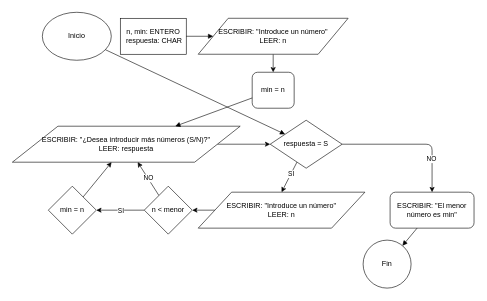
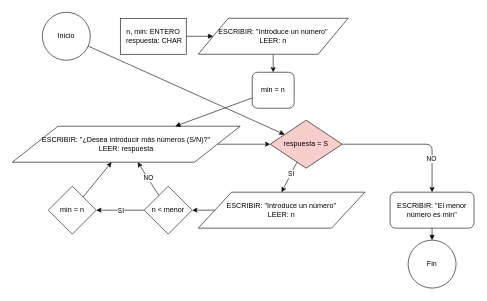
  <mxCell id="0" />
  <mxCell id="1" parent="0" />
- <mxCell id="2" value="Inicio" style="ellipse;whiteSpace=wrap;html=1;aspect=fixed;" parent="1" vertex="1"><mxGeometry x="70" y="20" width="115" height="80" as="geometry" /></mxCell>
+ <mxCell id="2" value="Inicio" style="ellipse;whiteSpace=wrap;html=1;aspect=fixed;" parent="1" vertex="1"><mxGeometry x="70" y="20" width="80" height="80" as="geometry" /></mxCell>
  <mxCell id="3" value="n, min: ENTERO&lt;br&gt;&amp;nbsp;respuesta: CHAR" style="whiteSpace=wrap;html=1;rounded=0;" parent="1" vertex="1"><mxGeometry x="200" y="30" width="110" height="60" as="geometry" /></mxCell>
  <mxCell id="4" value="" style="edgeStyle=none;html=1;" edge="1" parent="1" source="5" target="6"><mxGeometry relative="1" as="geometry" /></mxCell>
  <mxCell id="5" value="ESCRIBIR: &quot;Introduce un número&quot;&lt;br&gt;LEER: n" style="shape=parallelogram;perimeter=parallelogramPerimeter;whiteSpace=wrap;html=1;" parent="1" vertex="1"><mxGeometry x="330" y="30" width="250" height="60" as="geometry" /></mxCell>
  <mxCell id="6" value="min = n" style="rounded=1;whiteSpace=wrap;html=1;" parent="1" vertex="1"><mxGeometry x="420" y="120" width="70" height="60" as="geometry" /></mxCell>
  <mxCell id="7" value="" style="edgeStyle=none;html=1;" edge="1" parent="1" source="8" target="13"><mxGeometry relative="1" as="geometry" /></mxCell>
  <mxCell id="8" value="ESCRIBIR: &quot;¿Desea introducir más números (S/N)?&quot;&lt;br&gt;LEER: respuesta" style="shape=parallelogram;perimeter=parallelogramPerimeter;whiteSpace=wrap;html=1;" parent="1" vertex="1"><mxGeometry x="20" y="210" width="380" height="60" as="geometry" /></mxCell>
  <mxCell id="9" style="edgeStyle=none;html=1;entryX=0.5;entryY=0;entryDx=0;entryDy=0;exitX=1;exitY=0.5;exitDx=0;exitDy=0;" edge="1" parent="1" source="13" target="16"><mxGeometry relative="1" as="geometry"><Array as="points"><mxPoint x="720" y="240" /></Array></mxGeometry></mxCell>
  <mxCell id="10" value="NO" style="edgeLabel;html=1;align=center;verticalAlign=middle;resizable=0;points=[];" vertex="1" connectable="0" parent="9"><mxGeometry x="0.516" y="-2" relative="1" as="geometry"><mxPoint as="offset" /></mxGeometry></mxCell>
  <mxCell id="11" style="edgeStyle=none;html=1;entryX=0.5;entryY=0;entryDx=0;entryDy=0;" edge="1" parent="1" source="13" target="15"><mxGeometry relative="1" as="geometry" /></mxCell>
  <mxCell id="12" value="SI" style="edgeLabel;html=1;align=center;verticalAlign=middle;resizable=0;points=[];" vertex="1" connectable="0" parent="11"><mxGeometry x="-0.206" y="1" relative="1" as="geometry"><mxPoint x="-1" as="offset" /></mxGeometry></mxCell>
- <mxCell id="13" value="respuesta = S" style="rhombus;whiteSpace=wrap;html=1;" parent="1" vertex="1"><mxGeometry x="450" y="200" width="120" height="80" as="geometry" /></mxCell>
+ <mxCell id="13" value="respuesta = S" style="rhombus;whiteSpace=wrap;html=1;fillColor=#f8cecc;" parent="1" vertex="1"><mxGeometry x="450" y="200" width="120" height="80" as="geometry" /></mxCell>
  <mxCell id="14" value="" style="edgeStyle=none;html=1;" edge="1" parent="1" source="15" target="26"><mxGeometry relative="1" as="geometry" /></mxCell>
  <mxCell id="15" value="ESCRIBIR: &quot;Introduce un número&quot;&lt;br&gt;LEER: n" style="shape=parallelogram;perimeter=parallelogramPerimeter;whiteSpace=wrap;html=1;" parent="1" vertex="1"><mxGeometry x="330" y="320" width="278" height="60" as="geometry" /></mxCell>
  <mxCell id="16" value="ESCRIBIR: &quot;El menor número es min&quot;" style="rounded=1;whiteSpace=wrap;html=1;" parent="1" vertex="1"><mxGeometry x="650" y="320" width="140" height="60" as="geometry" /></mxCell>
- <mxCell id="17" value="Fin" style="ellipse;whiteSpace=wrap;html=1;aspect=fixed;" parent="1" vertex="1"><mxGeometry x="605" y="400" width="80" height="80" as="geometry" /></mxCell>
+ <mxCell id="17" value="Fin" style="ellipse;whiteSpace=wrap;html=1;aspect=fixed;" parent="1" vertex="1"><mxGeometry x="680" y="400" width="80" height="80" as="geometry" /></mxCell>
  <mxCell id="18" value="" style="endArrow=block;rounded=1;html=1;" parent="1" source="2" target="13" edge="1"><mxGeometry relative="1" as="geometry" /></mxCell>
  <mxCell id="19" value="" style="endArrow=block;rounded=1;html=1;" parent="1" source="3" target="5" edge="1"><mxGeometry relative="1" as="geometry" /></mxCell>
  <mxCell id="20" value="" style="endArrow=block;rounded=1;html=1;" parent="1" source="6" target="8" edge="1"><mxGeometry relative="1" as="geometry" /></mxCell>
  <mxCell id="21" value="" style="endArrow=block;rounded=1;html=1;" parent="1" source="16" target="17" edge="1"><mxGeometry relative="1" as="geometry" /></mxCell>
  <mxCell id="22" value="" style="edgeStyle=none;html=1;" edge="1" parent="1" source="26" target="28"><mxGeometry relative="1" as="geometry" /></mxCell>
  <mxCell id="23" value="SI" style="edgeLabel;html=1;align=center;verticalAlign=middle;resizable=0;points=[];" vertex="1" connectable="0" parent="22"><mxGeometry y="1" relative="1" as="geometry"><mxPoint as="offset" /></mxGeometry></mxCell>
  <mxCell id="24" value="" style="edgeStyle=none;html=1;" edge="1" parent="1" source="26" target="8"><mxGeometry relative="1" as="geometry" /></mxCell>
  <mxCell id="25" value="NO" style="edgeLabel;html=1;align=center;verticalAlign=middle;resizable=0;points=[];" vertex="1" connectable="0" parent="24"><mxGeometry x="0.032" relative="1" as="geometry"><mxPoint as="offset" /></mxGeometry></mxCell>
  <mxCell id="26" value="n &amp;lt; menor" style="rhombus;whiteSpace=wrap;html=1;" vertex="1" parent="1"><mxGeometry x="240" y="310" width="80" height="80" as="geometry" /></mxCell>
  <mxCell id="27" value="" style="edgeStyle=none;html=1;" edge="1" parent="1" source="28" target="8"><mxGeometry relative="1" as="geometry" /></mxCell>
  <mxCell id="28" value="min = n" style="rhombus;whiteSpace=wrap;html=1;" vertex="1" parent="1"><mxGeometry x="80" y="310" width="80" height="80" as="geometry" /></mxCell>
